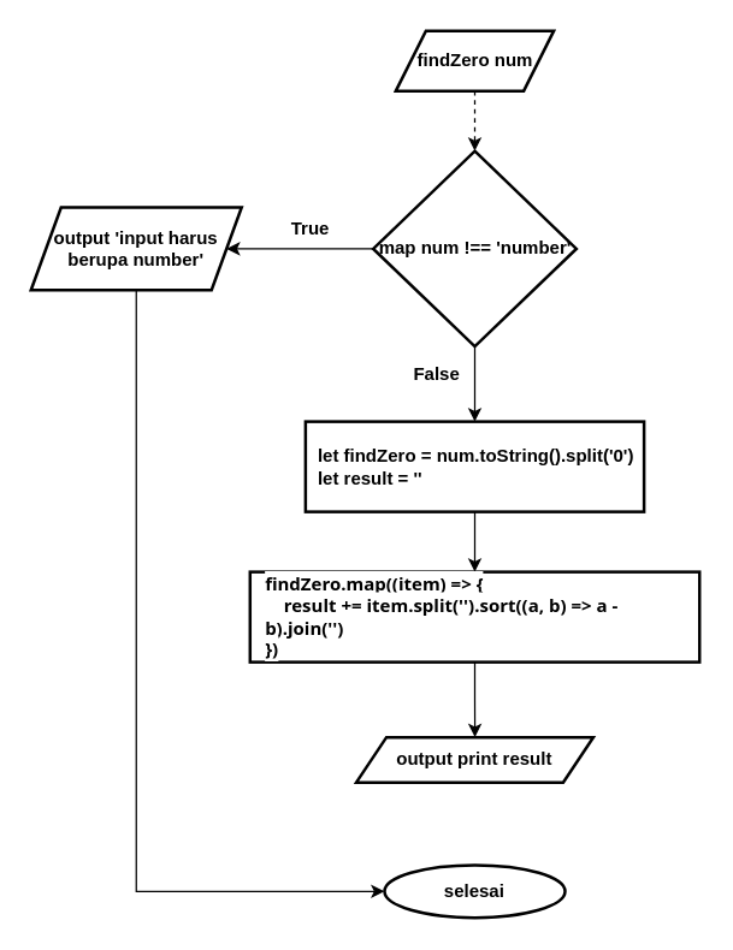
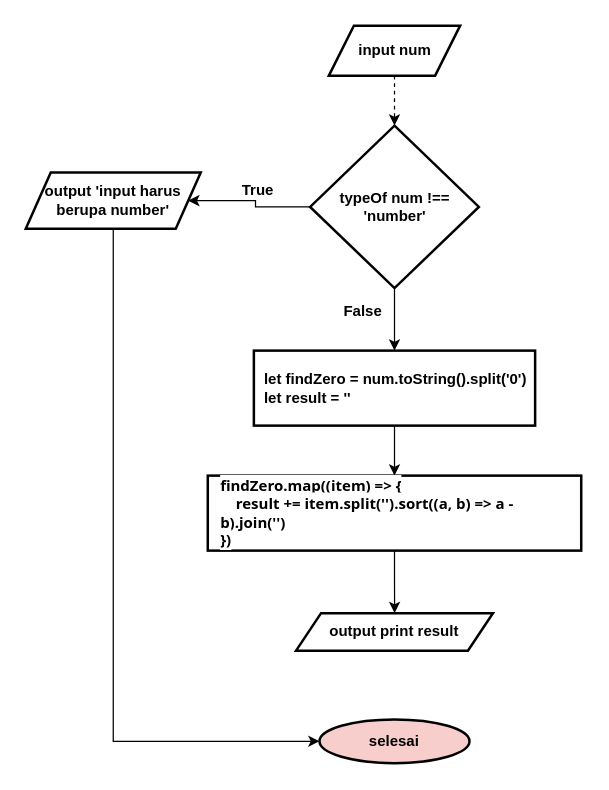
  <mxCell id="0" />
  <mxCell id="1" parent="0" />
  <mxCell id="2" value="" style="edgeStyle=orthogonalEdgeStyle;rounded=0;orthogonalLoop=1;jettySize=auto;html=1;dashed=1;" edge="1" parent="1" source="3" target="6"><mxGeometry relative="1" as="geometry" /></mxCell>
- <mxCell id="3" value="findZero num" style="shape=parallelogram;perimeter=parallelogramPerimeter;whiteSpace=wrap;html=1;fixedSize=1;fontStyle=1;strokeWidth=2;" vertex="1" parent="1"><mxGeometry x="262.5" y="20" width="105" height="40" as="geometry" /></mxCell>
+ <mxCell id="3" value="input num" style="shape=parallelogram;perimeter=parallelogramPerimeter;whiteSpace=wrap;html=1;fixedSize=1;fontStyle=1;strokeWidth=2;" vertex="1" parent="1"><mxGeometry x="262.5" y="20" width="105" height="40" as="geometry" /></mxCell>
  <mxCell id="4" value="" style="edgeStyle=orthogonalEdgeStyle;rounded=0;orthogonalLoop=1;jettySize=auto;html=1;" edge="1" parent="1" source="6" target="8"><mxGeometry relative="1" as="geometry" /></mxCell>
  <mxCell id="5" value="" style="edgeStyle=orthogonalEdgeStyle;rounded=0;orthogonalLoop=1;jettySize=auto;html=1;" edge="1" parent="1" source="6" target="10"><mxGeometry relative="1" as="geometry" /></mxCell>
- <mxCell id="6" value="map num !== 'number'" style="rhombus;whiteSpace=wrap;html=1;fontStyle=1;strokeWidth=2;" vertex="1" parent="1"><mxGeometry x="247.5" y="100" width="135" height="130" as="geometry" /></mxCell>
+ <mxCell id="6" value="typeOf num !== 'number'" style="rhombus;whiteSpace=wrap;html=1;fontStyle=1;strokeWidth=2;" vertex="1" parent="1"><mxGeometry x="247.5" y="100" width="135" height="130" as="geometry" /></mxCell>
  <mxCell id="7" style="edgeStyle=orthogonalEdgeStyle;rounded=0;orthogonalLoop=1;jettySize=auto;html=1;entryX=0;entryY=0.5;entryDx=0;entryDy=0;" edge="1" parent="1" source="8" target="14"><mxGeometry relative="1" as="geometry"><Array as="points"><mxPoint x="90" y="593" /></Array></mxGeometry></mxCell>
- <mxCell id="8" value="output 'input harus berupa number'" style="shape=parallelogram;perimeter=parallelogramPerimeter;whiteSpace=wrap;html=1;fixedSize=1;fontStyle=1;strokeWidth=2;" vertex="1" parent="1"><mxGeometry x="20" y="137.5" width="140" height="55" as="geometry" /></mxCell>
+ <mxCell id="8" value="output 'input harus berupa number'" style="shape=parallelogram;perimeter=parallelogramPerimeter;whiteSpace=wrap;html=1;fixedSize=1;fontStyle=1;strokeWidth=2;" vertex="1" parent="1"><mxGeometry x="20" y="137.5" width="140" height="45" as="geometry" /></mxCell>
  <mxCell id="9" value="" style="edgeStyle=orthogonalEdgeStyle;rounded=0;orthogonalLoop=1;jettySize=auto;html=1;" edge="1" parent="1" source="10" target="12"><mxGeometry relative="1" as="geometry" /></mxCell>
  <mxCell id="10" value="let findZero = num.toString().split('0')&lt;br&gt;let result = ''" style="whiteSpace=wrap;html=1;fontStyle=1;strokeWidth=2;align=left;spacingLeft=6;" vertex="1" parent="1"><mxGeometry x="202.5" y="280" width="225" height="60" as="geometry" /></mxCell>
  <mxCell id="11" value="" style="edgeStyle=orthogonalEdgeStyle;rounded=0;orthogonalLoop=1;jettySize=auto;html=1;" edge="1" parent="1" source="12" target="13"><mxGeometry relative="1" as="geometry" /></mxCell>
  <mxCell id="12" value="&lt;span style=&quot;font-family: &amp;#34;segoe ui&amp;#34; , &amp;#34;helvetica neue&amp;#34; , &amp;#34;helvetica&amp;#34; , &amp;#34;lucida grande&amp;#34; , &amp;#34;arial&amp;#34; , &amp;#34;ubuntu&amp;#34; , &amp;#34;cantarell&amp;#34; , &amp;#34;fira sans&amp;#34; , sans-serif ; font-style: normal ; letter-spacing: normal ; text-indent: 0px ; text-transform: none ; word-spacing: 0px ; background-color: rgb(255 , 255 , 255) ; display: inline ; float: none&quot;&gt;    findZero.map((item) =&amp;gt; {&lt;br&gt;&amp;nbsp; &amp;nbsp; result += item.split('').sort((a, b) =&amp;gt; a - b).join('')&lt;br&gt;    })&lt;/span&gt;" style="whiteSpace=wrap;html=1;fontStyle=1;strokeWidth=2;align=left;spacingLeft=8;" vertex="1" parent="1"><mxGeometry x="165.63" y="380" width="298.75" height="60" as="geometry" /></mxCell>
  <mxCell id="13" value="output print result" style="shape=parallelogram;perimeter=parallelogramPerimeter;whiteSpace=wrap;html=1;fixedSize=1;fontStyle=1;align=center;strokeWidth=2;spacingLeft=0;" vertex="1" parent="1"><mxGeometry x="236.25" y="490" width="157.5" height="30" as="geometry" /></mxCell>
- <mxCell id="14" value="selesai" style="ellipse;whiteSpace=wrap;html=1;fontStyle=1;strokeWidth=2;spacingLeft=0;" vertex="1" parent="1"><mxGeometry x="255" y="575" width="120" height="35" as="geometry" /></mxCell>
+ <mxCell id="14" value="selesai" style="ellipse;whiteSpace=wrap;html=1;fontStyle=1;strokeWidth=2;spacingLeft=0;fillColor=#f8cecc;" vertex="1" parent="1"><mxGeometry x="255" y="575" width="120" height="35" as="geometry" /></mxCell>
  <mxCell id="15" value="True" style="text;html=1;strokeColor=none;fillColor=none;align=center;verticalAlign=middle;whiteSpace=wrap;rounded=0;fontStyle=1" vertex="1" parent="1"><mxGeometry x="185.5" y="141.5" width="40" height="20" as="geometry" /></mxCell>
  <mxCell id="16" value="False" style="text;html=1;strokeColor=none;fillColor=none;align=center;verticalAlign=middle;whiteSpace=wrap;rounded=0;fontStyle=1" vertex="1" parent="1"><mxGeometry x="270" y="210" width="40" height="78.5" as="geometry" /></mxCell>
